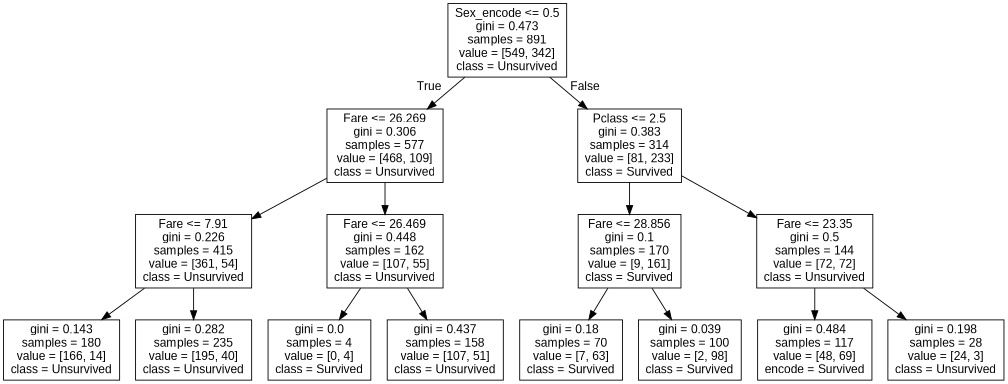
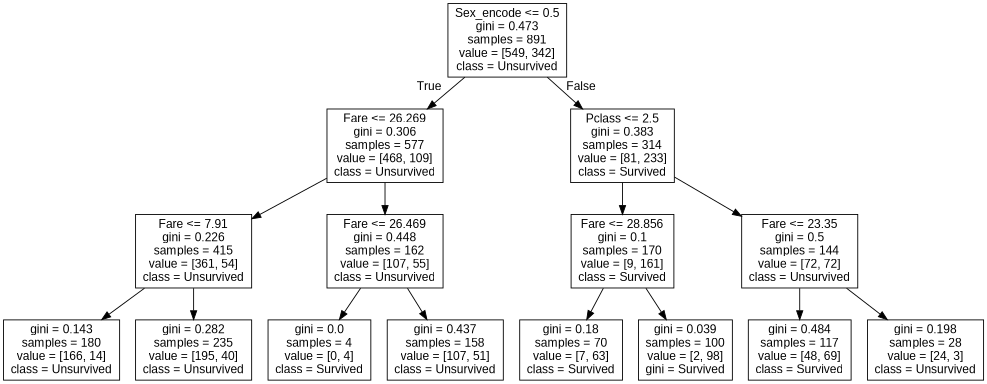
  digraph {
    fontname="Liberation Sans"
    node [fontname="Liberation Sans" shape=box]
    edge [fontname="Liberation Sans"]
    n1 [label="Sex_encode <= 0.5\ngini = 0.473\nsamples = 891\nvalue = [549, 342]\nclass = Unsurvived"]
    n2 [label="Fare <= 26.269\ngini = 0.306\nsamples = 577\nvalue = [468, 109]\nclass = Unsurvived"]
    n3 [label="Pclass <= 2.5\ngini = 0.383\nsamples = 314\nvalue = [81, 233]\nclass = Survived"]
    n4 [label="Fare <= 7.91\ngini = 0.226\nsamples = 415\nvalue = [361, 54]\nclass = Unsurvived"]
    n5 [label="Fare <= 26.469\ngini = 0.448\nsamples = 162\nvalue = [107, 55]\nclass = Unsurvived"]
    n6 [label="Fare <= 28.856\ngini = 0.1\nsamples = 170\nvalue = [9, 161]\nclass = Survived"]
    n7 [label="Fare <= 23.35\ngini = 0.5\nsamples = 144\nvalue = [72, 72]\nclass = Unsurvived"]
    n8 [label="gini = 0.143\nsamples = 180\nvalue = [166, 14]\nclass = Unsurvived"]
    n9 [label="gini = 0.282\nsamples = 235\nvalue = [195, 40]\nclass = Unsurvived"]
    n10 [label="gini = 0.0\nsamples = 4\nvalue = [0, 4]\nclass = Survived"]
    n11 [label="gini = 0.437\nsamples = 158\nvalue = [107, 51]\nclass = Unsurvived"]
    n12 [label="gini = 0.18\nsamples = 70\nvalue = [7, 63]\nclass = Survived"]
-   n13 [label="gini = 0.039\nsamples = 100\nvalue = [2, 98]\nclass = Survived"]
-   n14 [label="gini = 0.484\nsamples = 117\nvalue = [48, 69]\nencode = Survived"]
+   n13 [label="gini = 0.039\nsamples = 100\nvalue = [2, 98]\ngini = Survived"]
+   n14 [label="gini = 0.484\nsamples = 117\nvalue = [48, 69]\nclass = Survived"]
    n15 [label="gini = 0.198\nsamples = 28\nvalue = [24, 3]\nclass = Unsurvived"]
    n1 -> n2 [headlabel=True labelangle=45 labeldistance=2.5]
    n1 -> n3 [headlabel=False labelangle=-45 labeldistance=2.5]
    n2 -> n4
    n2 -> n5
    n3 -> n6
    n3 -> n7
    n4 -> n8
    n4 -> n9
    n5 -> n10
    n5 -> n11
    n6 -> n12
    n6 -> n13
    n7 -> n14
    n7 -> n15
  }
